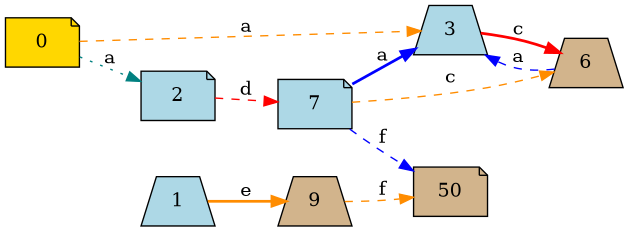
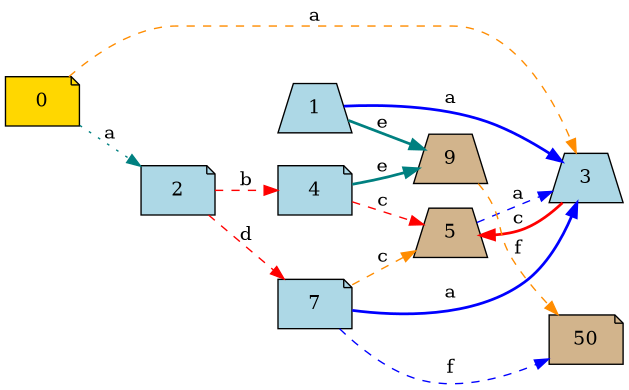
  strict digraph {
    rankdir=LR
    node [fillcolor=lightblue shape=note style=filled]
    edge [color=red style=dashed]
    0 [fillcolor=gold]
    2
    3 [shape=trapezium]
+   4
    7
-   5 [fillcolor=tan shape=trapezium label=6]
+   5 [fillcolor=tan shape=trapezium]
    1 [shape=trapezium]
    9 [fillcolor=tan shape=trapezium]
    n9 [fillcolor=tan label=50]
    0 -> 2 [color=teal label=a style=dotted]
    0 -> 3 [color=darkorange label=a]
+   2 -> 4 [label=b]
    2 -> 7 [label=d]
    3 -> 5 [label=c style=bold]
+   4 -> 5 [label=c]
+   4 -> 9 [color=teal label=e style=bold]
    7 -> 3 [color=blue label=a style=bold]
    7 -> 5 [color=darkorange label=c]
    7 -> n9 [color=blue label=f]
    5 -> 3 [color=blue label=a]
-   1 -> 9 [color=darkorange label=e style=bold]
+   1 -> 3 [color=blue label=a style=bold]
+   1 -> 9 [color=teal label=e style=bold]
    9 -> n9 [color=darkorange label=f]
  }
